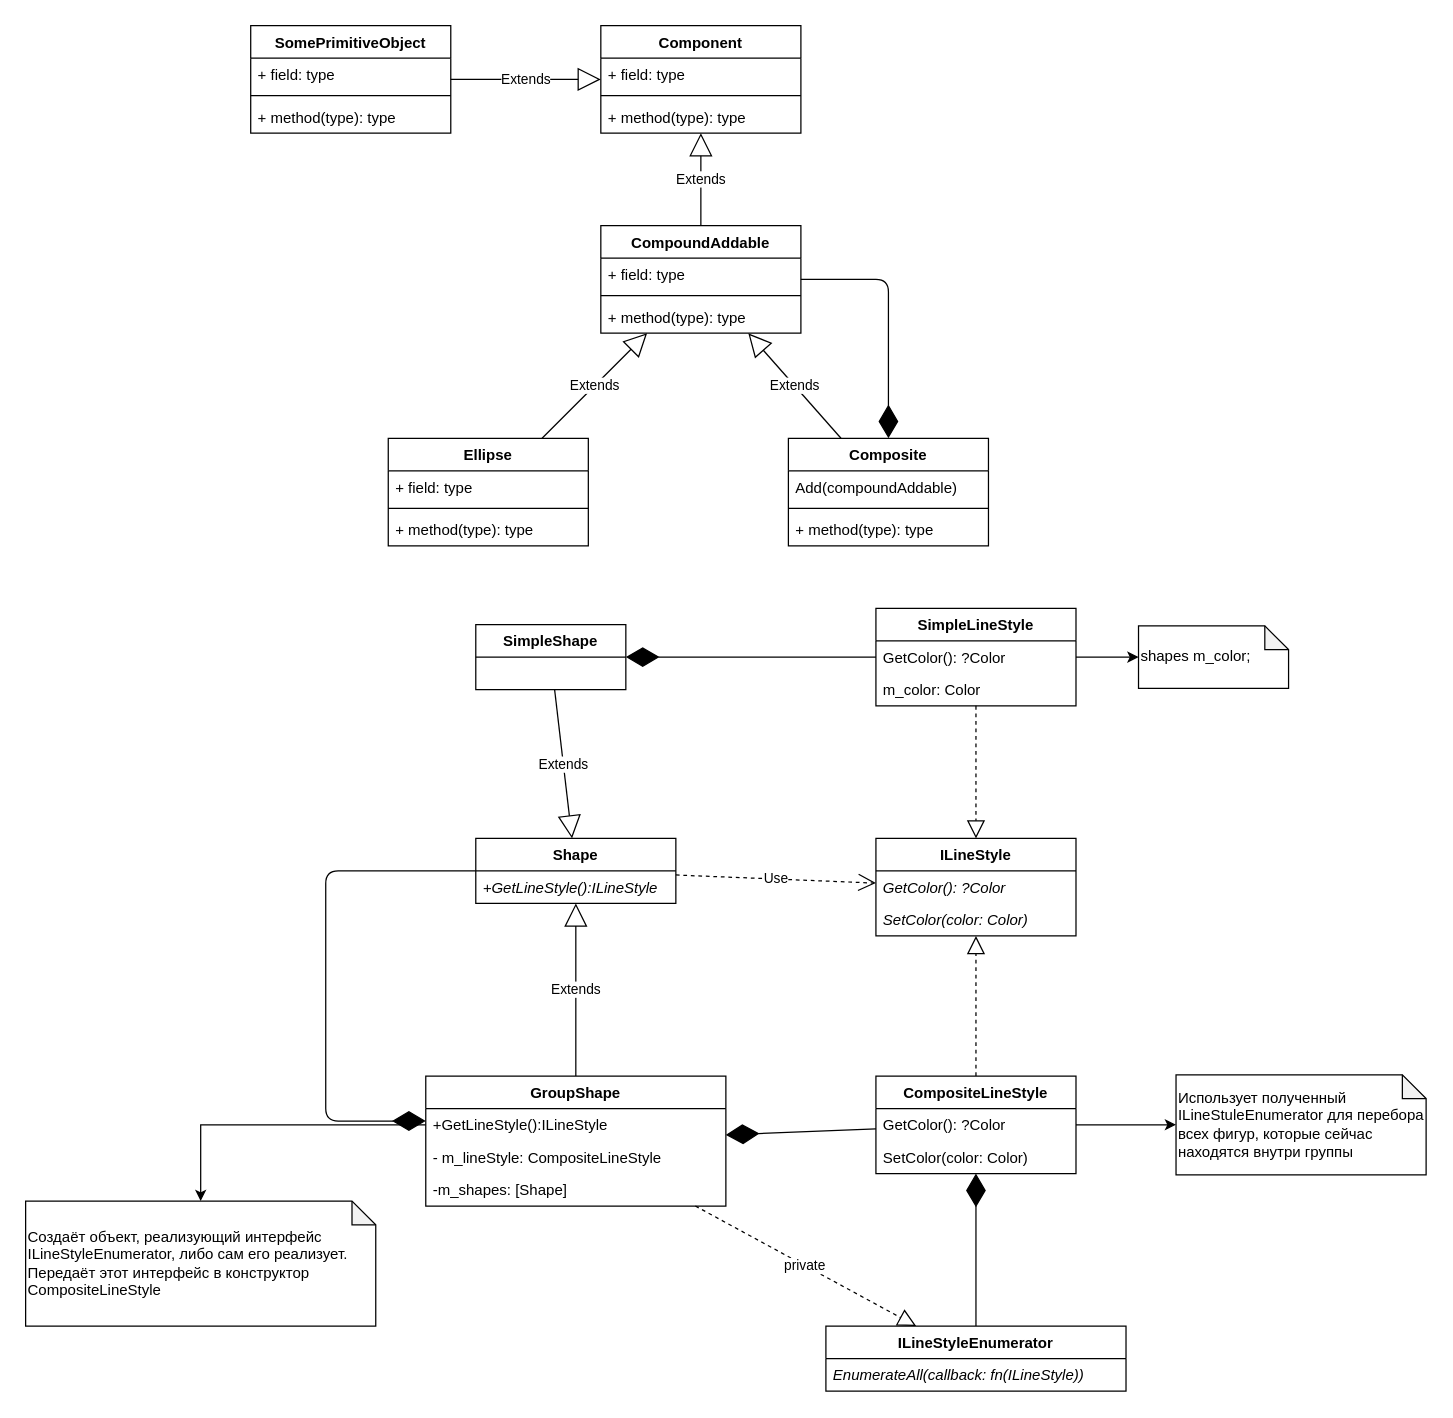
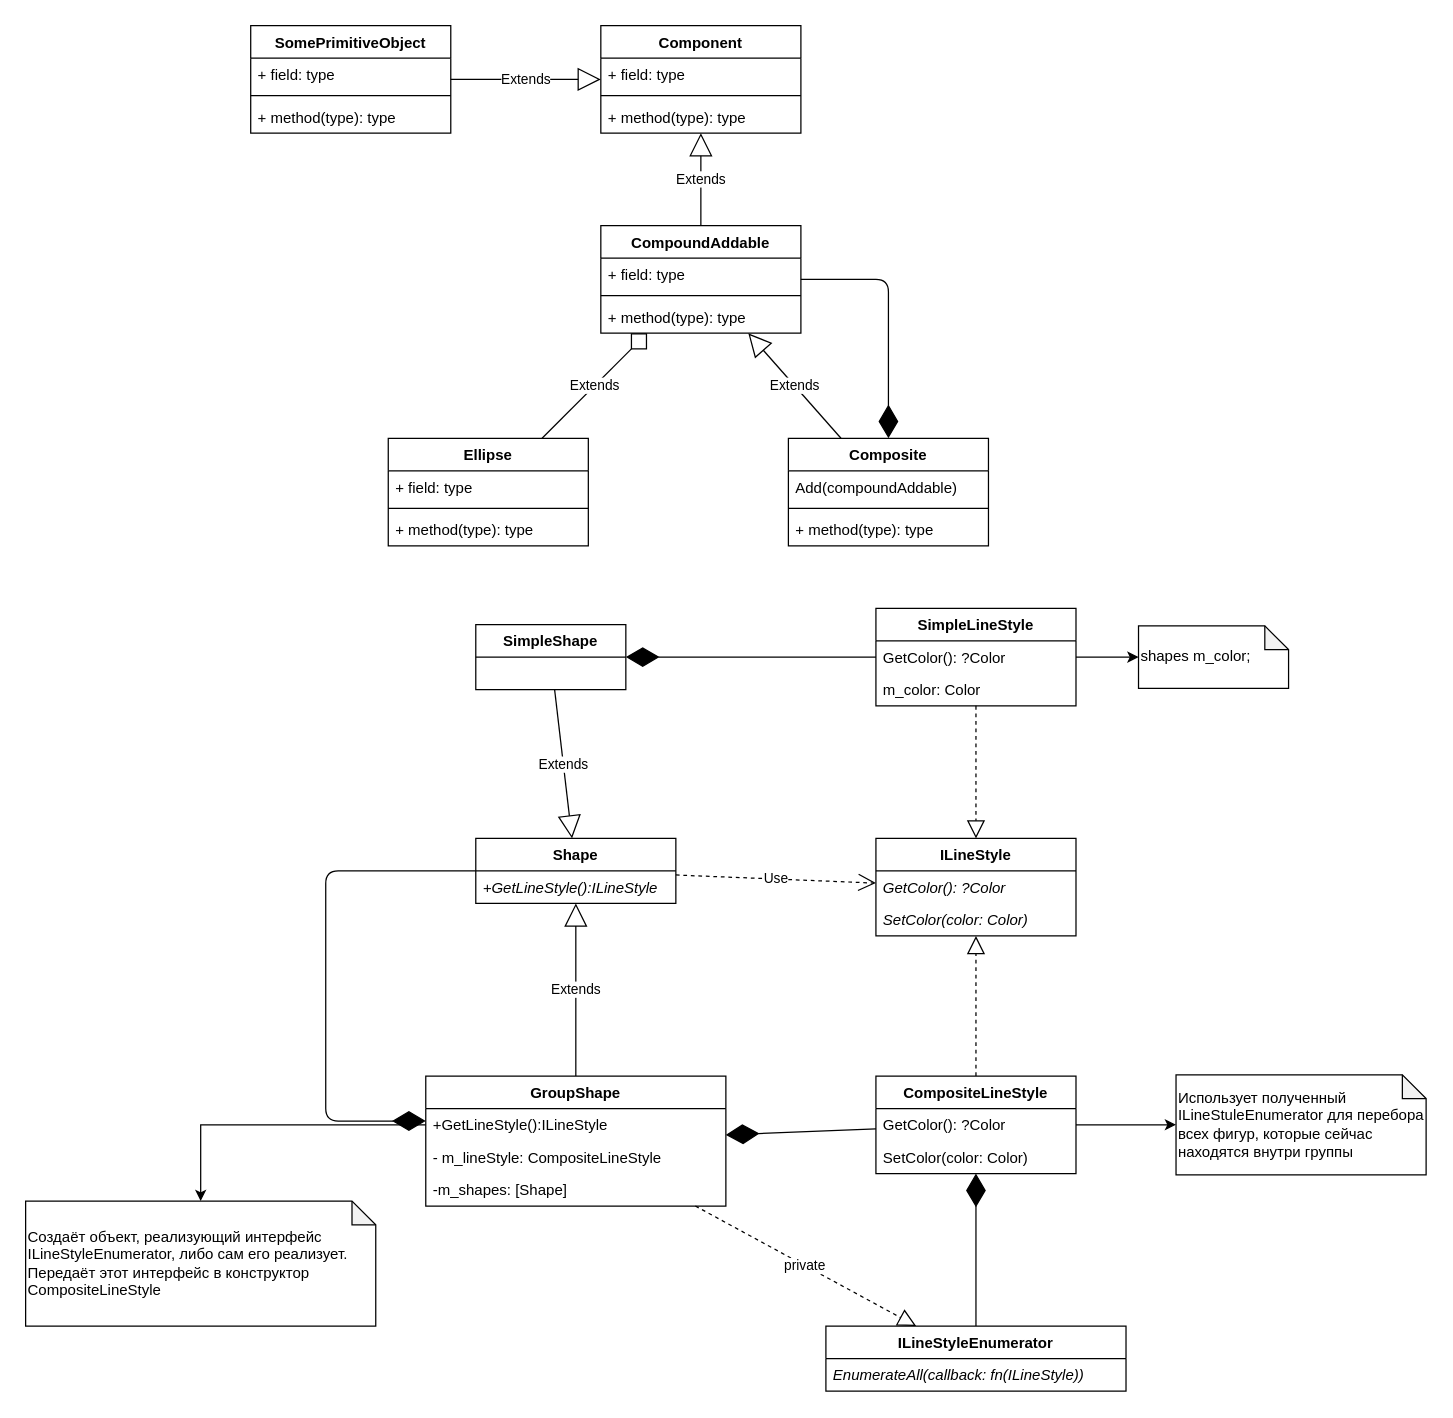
  <mxCell id="0" />
  <mxCell id="1" parent="0" />
  <mxCell id="2" value="Component" style="swimlane;fontStyle=1;align=center;verticalAlign=top;childLayout=stackLayout;horizontal=1;startSize=26;horizontalStack=0;resizeParent=1;resizeParentMax=0;resizeLast=0;collapsible=1;marginBottom=0;" vertex="1" parent="1"><mxGeometry x="480" y="20" width="160" height="86" as="geometry" /></mxCell>
  <mxCell id="3" value="+ field: type" style="text;strokeColor=none;fillColor=none;align=left;verticalAlign=top;spacingLeft=4;spacingRight=4;overflow=hidden;rotatable=0;points=[[0,0.5],[1,0.5]];portConstraint=eastwest;" vertex="1" parent="2"><mxGeometry y="26" width="160" height="26" as="geometry" /></mxCell>
  <mxCell id="4" value="" style="line;strokeWidth=1;fillColor=none;align=left;verticalAlign=middle;spacingTop=-1;spacingLeft=3;spacingRight=3;rotatable=0;labelPosition=right;points=[];portConstraint=eastwest;" vertex="1" parent="2"><mxGeometry y="52" width="160" height="8" as="geometry" /></mxCell>
  <mxCell id="5" value="+ method(type): type" style="text;strokeColor=none;fillColor=none;align=left;verticalAlign=top;spacingLeft=4;spacingRight=4;overflow=hidden;rotatable=0;points=[[0,0.5],[1,0.5]];portConstraint=eastwest;" vertex="1" parent="2"><mxGeometry y="60" width="160" height="26" as="geometry" /></mxCell>
  <mxCell id="6" value="CompoundAddable" style="swimlane;fontStyle=1;align=center;verticalAlign=top;childLayout=stackLayout;horizontal=1;startSize=26;horizontalStack=0;resizeParent=1;resizeParentMax=0;resizeLast=0;collapsible=1;marginBottom=0;" vertex="1" parent="1"><mxGeometry x="480" y="180" width="160" height="86" as="geometry" /></mxCell>
  <mxCell id="7" value="+ field: type" style="text;strokeColor=none;fillColor=none;align=left;verticalAlign=top;spacingLeft=4;spacingRight=4;overflow=hidden;rotatable=0;points=[[0,0.5],[1,0.5]];portConstraint=eastwest;" vertex="1" parent="6"><mxGeometry y="26" width="160" height="26" as="geometry" /></mxCell>
  <mxCell id="8" value="" style="line;strokeWidth=1;fillColor=none;align=left;verticalAlign=middle;spacingTop=-1;spacingLeft=3;spacingRight=3;rotatable=0;labelPosition=right;points=[];portConstraint=eastwest;" vertex="1" parent="6"><mxGeometry y="52" width="160" height="8" as="geometry" /></mxCell>
  <mxCell id="9" value="+ method(type): type" style="text;strokeColor=none;fillColor=none;align=left;verticalAlign=top;spacingLeft=4;spacingRight=4;overflow=hidden;rotatable=0;points=[[0,0.5],[1,0.5]];portConstraint=eastwest;" vertex="1" parent="6"><mxGeometry y="60" width="160" height="26" as="geometry" /></mxCell>
  <mxCell id="10" value="Composite" style="swimlane;fontStyle=1;align=center;verticalAlign=top;childLayout=stackLayout;horizontal=1;startSize=26;horizontalStack=0;resizeParent=1;resizeParentMax=0;resizeLast=0;collapsible=1;marginBottom=0;" vertex="1" parent="1"><mxGeometry x="630" y="350" width="160" height="86" as="geometry" /></mxCell>
  <mxCell id="11" value="Add(compoundAddable)" style="text;strokeColor=none;fillColor=none;align=left;verticalAlign=top;spacingLeft=4;spacingRight=4;overflow=hidden;rotatable=0;points=[[0,0.5],[1,0.5]];portConstraint=eastwest;" vertex="1" parent="10"><mxGeometry y="26" width="160" height="26" as="geometry" /></mxCell>
  <mxCell id="12" value="" style="line;strokeWidth=1;fillColor=none;align=left;verticalAlign=middle;spacingTop=-1;spacingLeft=3;spacingRight=3;rotatable=0;labelPosition=right;points=[];portConstraint=eastwest;" vertex="1" parent="10"><mxGeometry y="52" width="160" height="8" as="geometry" /></mxCell>
  <mxCell id="13" value="+ method(type): type" style="text;strokeColor=none;fillColor=none;align=left;verticalAlign=top;spacingLeft=4;spacingRight=4;overflow=hidden;rotatable=0;points=[[0,0.5],[1,0.5]];portConstraint=eastwest;" vertex="1" parent="10"><mxGeometry y="60" width="160" height="26" as="geometry" /></mxCell>
  <mxCell id="14" value="Ellipse" style="swimlane;fontStyle=1;align=center;verticalAlign=top;childLayout=stackLayout;horizontal=1;startSize=26;horizontalStack=0;resizeParent=1;resizeParentMax=0;resizeLast=0;collapsible=1;marginBottom=0;" vertex="1" parent="1"><mxGeometry x="310" y="350" width="160" height="86" as="geometry" /></mxCell>
  <mxCell id="15" value="+ field: type" style="text;strokeColor=none;fillColor=none;align=left;verticalAlign=top;spacingLeft=4;spacingRight=4;overflow=hidden;rotatable=0;points=[[0,0.5],[1,0.5]];portConstraint=eastwest;" vertex="1" parent="14"><mxGeometry y="26" width="160" height="26" as="geometry" /></mxCell>
  <mxCell id="16" value="" style="line;strokeWidth=1;fillColor=none;align=left;verticalAlign=middle;spacingTop=-1;spacingLeft=3;spacingRight=3;rotatable=0;labelPosition=right;points=[];portConstraint=eastwest;" vertex="1" parent="14"><mxGeometry y="52" width="160" height="8" as="geometry" /></mxCell>
  <mxCell id="17" value="+ method(type): type" style="text;strokeColor=none;fillColor=none;align=left;verticalAlign=top;spacingLeft=4;spacingRight=4;overflow=hidden;rotatable=0;points=[[0,0.5],[1,0.5]];portConstraint=eastwest;" vertex="1" parent="14"><mxGeometry y="60" width="160" height="26" as="geometry" /></mxCell>
  <mxCell id="18" value="Extends" style="endArrow=block;endSize=16;endFill=0;html=1;" edge="1" parent="1" source="6" target="2"><mxGeometry width="160" relative="1" as="geometry"><mxPoint x="230" y="210" as="sourcePoint" /><mxPoint x="390" y="210" as="targetPoint" /></mxGeometry></mxCell>
- <mxCell id="19" value="Extends" style="endArrow=block;endSize=16;endFill=0;html=1;" edge="1" parent="1" source="14" target="6"><mxGeometry width="160" relative="1" as="geometry"><mxPoint x="570" y="190" as="sourcePoint" /><mxPoint x="570" y="116" as="targetPoint" /></mxGeometry></mxCell>
+ <mxCell id="19" value="Extends" style="endArrow=diamond;endSize=16;endFill=0;html=1;" edge="1" parent="1" source="14" target="6"><mxGeometry width="160" relative="1" as="geometry"><mxPoint x="570" y="190" as="sourcePoint" /><mxPoint x="570" y="116" as="targetPoint" /></mxGeometry></mxCell>
  <mxCell id="20" value="Extends" style="endArrow=block;endSize=16;endFill=0;html=1;" edge="1" parent="1" source="10" target="6"><mxGeometry width="160" relative="1" as="geometry"><mxPoint x="443" y="360" as="sourcePoint" /><mxPoint x="527" y="276" as="targetPoint" /></mxGeometry></mxCell>
  <mxCell id="21" value="SomePrimitiveObject" style="swimlane;fontStyle=1;align=center;verticalAlign=top;childLayout=stackLayout;horizontal=1;startSize=26;horizontalStack=0;resizeParent=1;resizeParentMax=0;resizeLast=0;collapsible=1;marginBottom=0;" vertex="1" parent="1"><mxGeometry x="200" y="20" width="160" height="86" as="geometry" /></mxCell>
  <mxCell id="22" value="+ field: type" style="text;strokeColor=none;fillColor=none;align=left;verticalAlign=top;spacingLeft=4;spacingRight=4;overflow=hidden;rotatable=0;points=[[0,0.5],[1,0.5]];portConstraint=eastwest;" vertex="1" parent="21"><mxGeometry y="26" width="160" height="26" as="geometry" /></mxCell>
  <mxCell id="23" value="" style="line;strokeWidth=1;fillColor=none;align=left;verticalAlign=middle;spacingTop=-1;spacingLeft=3;spacingRight=3;rotatable=0;labelPosition=right;points=[];portConstraint=eastwest;" vertex="1" parent="21"><mxGeometry y="52" width="160" height="8" as="geometry" /></mxCell>
  <mxCell id="24" value="+ method(type): type" style="text;strokeColor=none;fillColor=none;align=left;verticalAlign=top;spacingLeft=4;spacingRight=4;overflow=hidden;rotatable=0;points=[[0,0.5],[1,0.5]];portConstraint=eastwest;" vertex="1" parent="21"><mxGeometry y="60" width="160" height="26" as="geometry" /></mxCell>
  <mxCell id="25" value="Extends" style="endArrow=block;endSize=16;endFill=0;html=1;" edge="1" parent="1" source="21" target="2"><mxGeometry width="160" relative="1" as="geometry"><mxPoint x="570" y="190" as="sourcePoint" /><mxPoint x="570" y="116" as="targetPoint" /></mxGeometry></mxCell>
  <mxCell id="26" value="" style="endArrow=diamondThin;endFill=1;endSize=24;html=1;edgeStyle=orthogonalEdgeStyle;" edge="1" parent="1" source="6" target="10"><mxGeometry width="160" relative="1" as="geometry"><mxPoint x="940" y="300" as="sourcePoint" /><mxPoint x="1100" y="300" as="targetPoint" /><Array as="points"><mxPoint x="710" y="223" /></Array></mxGeometry></mxCell>
  <mxCell id="27" value="Shape" style="swimlane;fontStyle=1;align=center;verticalAlign=top;childLayout=stackLayout;horizontal=1;startSize=26;horizontalStack=0;resizeParent=1;resizeParentMax=0;resizeLast=0;collapsible=1;marginBottom=0;" vertex="1" parent="1"><mxGeometry x="380" y="670" width="160" height="52" as="geometry" /></mxCell>
  <mxCell id="28" value="+GetLineStyle():ILineStyle" style="text;strokeColor=none;fillColor=none;align=left;verticalAlign=top;spacingLeft=4;spacingRight=4;overflow=hidden;rotatable=0;points=[[0,0.5],[1,0.5]];portConstraint=eastwest;fontStyle=2" vertex="1" parent="27"><mxGeometry y="26" width="160" height="26" as="geometry" /></mxCell>
  <mxCell id="29" value="ILineStyle" style="swimlane;fontStyle=1;align=center;verticalAlign=top;childLayout=stackLayout;horizontal=1;startSize=26;horizontalStack=0;resizeParent=1;resizeParentMax=0;resizeLast=0;collapsible=1;marginBottom=0;" vertex="1" parent="1"><mxGeometry x="700" y="670" width="160" height="78" as="geometry" /></mxCell>
  <mxCell id="30" value="GetColor(): ?Color" style="text;strokeColor=none;fillColor=none;align=left;verticalAlign=top;spacingLeft=4;spacingRight=4;overflow=hidden;rotatable=0;points=[[0,0.5],[1,0.5]];portConstraint=eastwest;fontStyle=2" vertex="1" parent="29"><mxGeometry y="26" width="160" height="26" as="geometry" /></mxCell>
  <mxCell id="31" value="SetColor(color: Color)" style="text;strokeColor=none;fillColor=none;align=left;verticalAlign=top;spacingLeft=4;spacingRight=4;overflow=hidden;rotatable=0;points=[[0,0.5],[1,0.5]];portConstraint=eastwest;fontStyle=2" vertex="1" parent="29"><mxGeometry y="52" width="160" height="26" as="geometry" /></mxCell>
  <mxCell id="32" value="Use" style="endArrow=open;endSize=12;dashed=1;html=1;" edge="1" parent="1" source="27" target="29"><mxGeometry width="160" relative="1" as="geometry"><mxPoint x="540" y="800" as="sourcePoint" /><mxPoint x="700" y="800" as="targetPoint" /></mxGeometry></mxCell>
  <mxCell id="33" value="SimpleShape" style="swimlane;fontStyle=1;align=center;verticalAlign=top;childLayout=stackLayout;horizontal=1;startSize=26;horizontalStack=0;resizeParent=1;resizeParentMax=0;resizeLast=0;collapsible=1;marginBottom=0;" vertex="1" parent="1"><mxGeometry x="380" y="499" width="120" height="52" as="geometry" /></mxCell>
  <mxCell id="34" value="Extends" style="endArrow=block;endSize=16;endFill=0;html=1;" edge="1" parent="1" source="33" target="27"><mxGeometry width="160" relative="1" as="geometry"><mxPoint x="420" y="750" as="sourcePoint" /><mxPoint x="580" y="750" as="targetPoint" /></mxGeometry></mxCell>
  <mxCell id="35" value="GroupShape" style="swimlane;fontStyle=1;align=center;verticalAlign=top;childLayout=stackLayout;horizontal=1;startSize=26;horizontalStack=0;resizeParent=1;resizeParentMax=0;resizeLast=0;collapsible=1;marginBottom=0;" vertex="1" parent="1"><mxGeometry x="340" y="860" width="240" height="104" as="geometry" /></mxCell>
  <mxCell id="36" value="+GetLineStyle():ILineStyle" style="text;strokeColor=none;fillColor=none;align=left;verticalAlign=top;spacingLeft=4;spacingRight=4;overflow=hidden;rotatable=0;points=[[0,0.5],[1,0.5]];portConstraint=eastwest;fontStyle=0" vertex="1" parent="35"><mxGeometry y="26" width="240" height="26" as="geometry" /></mxCell>
  <mxCell id="37" value="- m_lineStyle: CompositeLineStyle" style="text;strokeColor=none;fillColor=none;align=left;verticalAlign=top;spacingLeft=4;spacingRight=4;overflow=hidden;rotatable=0;points=[[0,0.5],[1,0.5]];portConstraint=eastwest;fontStyle=0" vertex="1" parent="35"><mxGeometry y="52" width="240" height="26" as="geometry" /></mxCell>
  <mxCell id="38" value="-m_shapes: [Shape]" style="text;strokeColor=none;fillColor=none;align=left;verticalAlign=top;spacingLeft=4;spacingRight=4;overflow=hidden;rotatable=0;points=[[0,0.5],[1,0.5]];portConstraint=eastwest;fontStyle=0" vertex="1" parent="35"><mxGeometry y="78" width="240" height="26" as="geometry" /></mxCell>
  <mxCell id="39" value="" style="endArrow=diamondThin;endFill=1;endSize=24;html=1;edgeStyle=orthogonalEdgeStyle;" edge="1" parent="1" source="27" target="35"><mxGeometry width="160" relative="1" as="geometry"><mxPoint x="500" y="810" as="sourcePoint" /><mxPoint x="660" y="810" as="targetPoint" /><Array as="points"><mxPoint x="260" y="696" /><mxPoint x="260" y="896" /></Array></mxGeometry></mxCell>
  <mxCell id="40" value="Extends" style="endArrow=block;endSize=16;endFill=0;html=1;" edge="1" parent="1" source="35" target="27"><mxGeometry width="160" relative="1" as="geometry"><mxPoint x="420" y="750" as="sourcePoint" /><mxPoint x="580" y="750" as="targetPoint" /></mxGeometry></mxCell>
  <mxCell id="41" value="SimpleLineStyle" style="swimlane;fontStyle=1;align=center;verticalAlign=top;childLayout=stackLayout;horizontal=1;startSize=26;horizontalStack=0;resizeParent=1;resizeParentMax=0;resizeLast=0;collapsible=1;marginBottom=0;" vertex="1" parent="1"><mxGeometry x="700" y="486" width="160" height="78" as="geometry" /></mxCell>
  <mxCell id="42" value="GetColor(): ?Color" style="text;strokeColor=none;fillColor=none;align=left;verticalAlign=top;spacingLeft=4;spacingRight=4;overflow=hidden;rotatable=0;points=[[0,0.5],[1,0.5]];portConstraint=eastwest;fontStyle=0" vertex="1" parent="41"><mxGeometry y="26" width="160" height="26" as="geometry" /></mxCell>
  <mxCell id="43" value="m_color: Color" style="text;strokeColor=none;fillColor=none;align=left;verticalAlign=top;spacingLeft=4;spacingRight=4;overflow=hidden;rotatable=0;points=[[0,0.5],[1,0.5]];portConstraint=eastwest;" vertex="1" parent="41"><mxGeometry y="52" width="160" height="26" as="geometry" /></mxCell>
  <mxCell id="44" value="" style="endArrow=block;dashed=1;endFill=0;endSize=12;html=1;" edge="1" parent="1" source="41" target="29"><mxGeometry width="160" relative="1" as="geometry"><mxPoint x="730" y="610" as="sourcePoint" /><mxPoint x="890" y="610" as="targetPoint" /></mxGeometry></mxCell>
  <mxCell id="45" value="shapes m_color;" style="shape=note;whiteSpace=wrap;html=1;backgroundOutline=1;darkOpacity=0.05;size=19;align=left;" vertex="1" parent="1"><mxGeometry x="910" y="500" width="120" height="50" as="geometry" /></mxCell>
  <mxCell id="46" style="edgeStyle=orthogonalEdgeStyle;rounded=0;orthogonalLoop=1;jettySize=auto;html=1;" edge="1" parent="1" source="42" target="45"><mxGeometry relative="1" as="geometry" /></mxCell>
  <mxCell id="47" value="" style="endArrow=diamondThin;endFill=1;endSize=24;html=1;" edge="1" parent="1" source="41" target="33"><mxGeometry width="160" relative="1" as="geometry"><mxPoint x="540" y="600" as="sourcePoint" /><mxPoint x="700" y="600" as="targetPoint" /></mxGeometry></mxCell>
  <mxCell id="48" value="CompositeLineStyle" style="swimlane;fontStyle=1;align=center;verticalAlign=top;childLayout=stackLayout;horizontal=1;startSize=26;horizontalStack=0;resizeParent=1;resizeParentMax=0;resizeLast=0;collapsible=1;marginBottom=0;" vertex="1" parent="1"><mxGeometry x="700" y="860" width="160" height="78" as="geometry" /></mxCell>
  <mxCell id="49" value="GetColor(): ?Color" style="text;strokeColor=none;fillColor=none;align=left;verticalAlign=top;spacingLeft=4;spacingRight=4;overflow=hidden;rotatable=0;points=[[0,0.5],[1,0.5]];portConstraint=eastwest;fontStyle=0" vertex="1" parent="48"><mxGeometry y="26" width="160" height="26" as="geometry" /></mxCell>
  <mxCell id="50" value="SetColor(color: Color)" style="text;strokeColor=none;fillColor=none;align=left;verticalAlign=top;spacingLeft=4;spacingRight=4;overflow=hidden;rotatable=0;points=[[0,0.5],[1,0.5]];portConstraint=eastwest;fontStyle=0" vertex="1" parent="48"><mxGeometry y="52" width="160" height="26" as="geometry" /></mxCell>
  <mxCell id="51" value="" style="endArrow=block;dashed=1;endFill=0;endSize=12;html=1;" edge="1" parent="1" source="48" target="29"><mxGeometry width="160" relative="1" as="geometry"><mxPoint x="810" y="790" as="sourcePoint" /><mxPoint x="970" y="790" as="targetPoint" /></mxGeometry></mxCell>
  <mxCell id="52" value="Использует полученный ILineStuleEnumerator для перебора всех фигур, которые сейчас находятся внутри группы" style="shape=note;whiteSpace=wrap;html=1;backgroundOutline=1;darkOpacity=0.05;size=19;align=left;" vertex="1" parent="1"><mxGeometry x="940" y="859" width="200" height="80" as="geometry" /></mxCell>
  <mxCell id="53" style="edgeStyle=orthogonalEdgeStyle;rounded=0;orthogonalLoop=1;jettySize=auto;html=1;" edge="1" parent="1" source="49" target="52"><mxGeometry relative="1" as="geometry" /></mxCell>
  <mxCell id="54" value="Создаёт объект, реализующий интерфейс ILineStyleEnumerator, либо сам его реализует. Передаёт этот интерфейс в конструктор CompositeLineStyle" style="shape=note;whiteSpace=wrap;html=1;backgroundOutline=1;darkOpacity=0.05;size=19;align=left;" vertex="1" parent="1"><mxGeometry x="20" y="960" width="280" height="100" as="geometry" /></mxCell>
  <mxCell id="55" style="edgeStyle=orthogonalEdgeStyle;rounded=0;orthogonalLoop=1;jettySize=auto;html=1;" edge="1" parent="1" source="36" target="54"><mxGeometry relative="1" as="geometry" /></mxCell>
  <mxCell id="56" value="ILineStyleEnumerator" style="swimlane;fontStyle=1;align=center;verticalAlign=top;childLayout=stackLayout;horizontal=1;startSize=26;horizontalStack=0;resizeParent=1;resizeParentMax=0;resizeLast=0;collapsible=1;marginBottom=0;" vertex="1" parent="1"><mxGeometry x="660" y="1060" width="240" height="52" as="geometry" /></mxCell>
  <mxCell id="57" value="EnumerateAll(callback: fn(ILineStyle))" style="text;strokeColor=none;fillColor=none;align=left;verticalAlign=top;spacingLeft=4;spacingRight=4;overflow=hidden;rotatable=0;points=[[0,0.5],[1,0.5]];portConstraint=eastwest;fontStyle=2" vertex="1" parent="56"><mxGeometry y="26" width="240" height="26" as="geometry" /></mxCell>
  <mxCell id="58" value="" style="endArrow=diamondThin;endFill=1;endSize=24;html=1;" edge="1" parent="1" source="56" target="48"><mxGeometry width="160" relative="1" as="geometry"><mxPoint x="660" y="970" as="sourcePoint" /><mxPoint x="820" y="970" as="targetPoint" /></mxGeometry></mxCell>
  <mxCell id="59" value="private" style="endArrow=block;dashed=1;endFill=0;endSize=12;html=1;" edge="1" parent="1" source="35" target="56"><mxGeometry width="160" relative="1" as="geometry"><mxPoint x="400" y="1050" as="sourcePoint" /><mxPoint x="560" y="1050" as="targetPoint" /></mxGeometry></mxCell>
  <mxCell id="60" value="" style="endArrow=diamondThin;endFill=1;endSize=24;html=1;" edge="1" parent="1" source="48" target="35"><mxGeometry width="160" relative="1" as="geometry"><mxPoint x="470" y="1040" as="sourcePoint" /><mxPoint x="630" y="1040" as="targetPoint" /></mxGeometry></mxCell>
